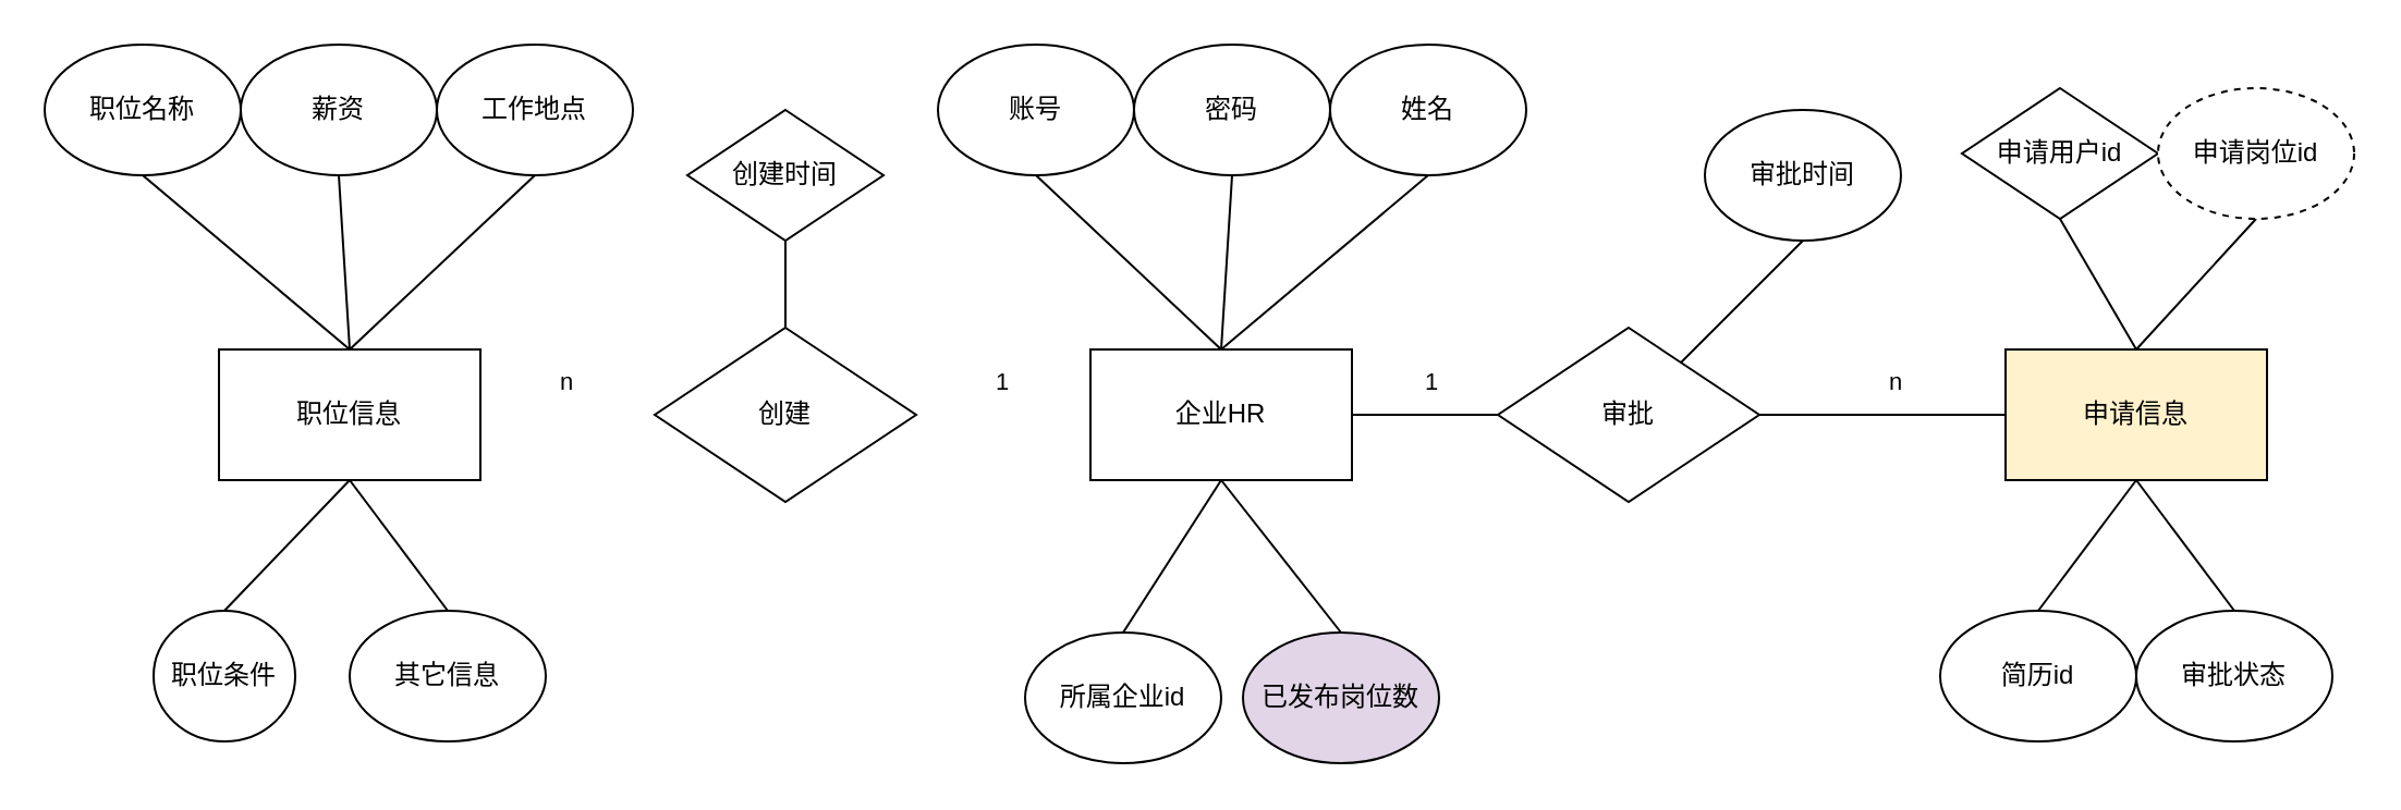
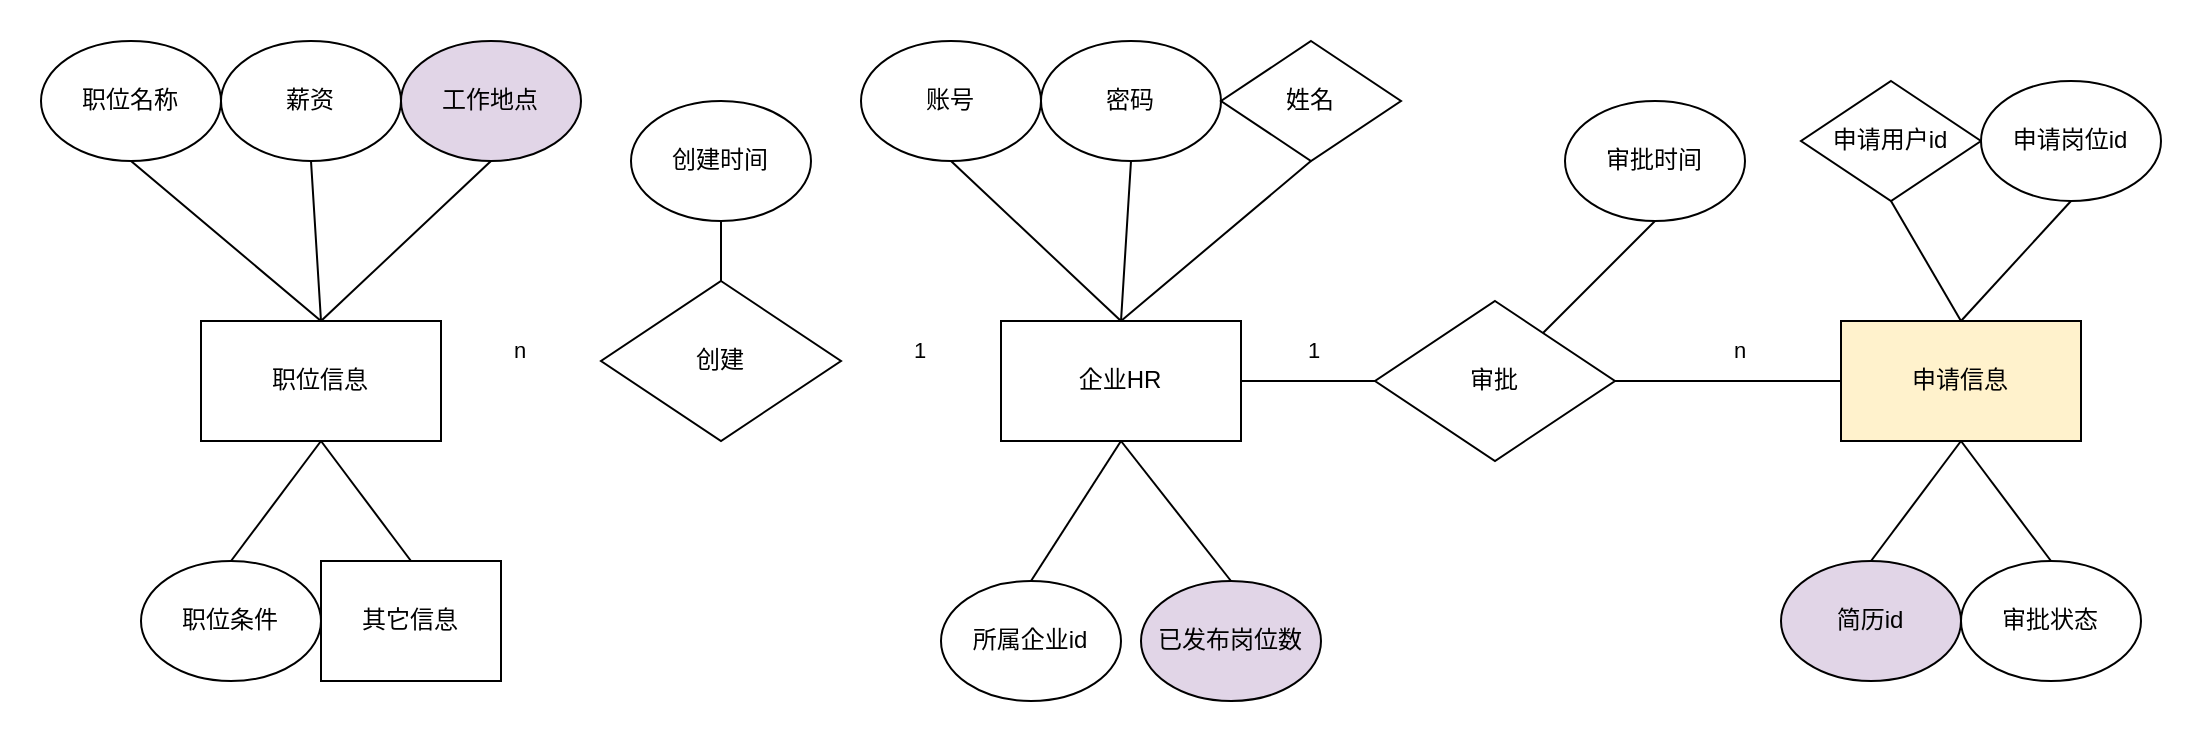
  <mxCell id="0" />
  <mxCell id="1" parent="0" />
  <mxCell id="2" value="职位信息" style="rounded=0;whiteSpace=wrap;html=1;" vertex="1" parent="1"><mxGeometry x="100" y="160" width="120" height="60" as="geometry" /></mxCell>
  <mxCell id="3" style="edgeStyle=orthogonalEdgeStyle;shape=connector;rounded=0;orthogonalLoop=1;jettySize=auto;html=1;exitX=0.5;exitY=1;exitDx=0;exitDy=0;labelBackgroundColor=default;fontFamily=Helvetica;fontSize=11;fontColor=default;endArrow=none;endFill=0;strokeColor=default;" edge="1" parent="1" source="4" target="5"><mxGeometry relative="1" as="geometry" /></mxCell>
- <mxCell id="4" value="创建时间" style="rhombus;whiteSpace=wrap;html=1;" vertex="1" parent="1"><mxGeometry x="315" y="50" width="90" height="60" as="geometry" /></mxCell>
- <mxCell id="5" value="创建" style="rhombus;whiteSpace=wrap;html=1;" vertex="1" parent="1"><mxGeometry x="300" y="150" width="120" height="80" as="geometry" /></mxCell>
+ <mxCell id="4" value="创建时间" style="ellipse;whiteSpace=wrap;html=1;" vertex="1" parent="1"><mxGeometry x="315" y="50" width="90" height="60" as="geometry" /></mxCell>
+ <mxCell id="5" value="创建" style="rhombus;whiteSpace=wrap;html=1;" vertex="1" parent="1"><mxGeometry x="300" y="140" width="120" height="80" as="geometry" /></mxCell>
  <mxCell id="6" style="edgeStyle=orthogonalEdgeStyle;shape=connector;rounded=0;orthogonalLoop=1;jettySize=auto;html=1;exitX=1;exitY=0.5;exitDx=0;exitDy=0;entryX=0;entryY=0.5;entryDx=0;entryDy=0;labelBackgroundColor=default;fontFamily=Helvetica;fontSize=11;fontColor=default;endArrow=none;endFill=0;strokeColor=default;" edge="1" parent="1" source="7" target="10"><mxGeometry relative="1" as="geometry" /></mxCell>
  <mxCell id="7" value="企业HR" style="rounded=0;whiteSpace=wrap;html=1;" vertex="1" parent="1"><mxGeometry x="500" y="160" width="120" height="60" as="geometry" /></mxCell>
  <mxCell id="8" value="申请信息" style="rounded=0;whiteSpace=wrap;html=1;fillColor=#fff2cc;" vertex="1" parent="1"><mxGeometry x="920" y="160" width="120" height="60" as="geometry" /></mxCell>
  <mxCell id="9" style="edgeStyle=orthogonalEdgeStyle;shape=connector;rounded=0;orthogonalLoop=1;jettySize=auto;html=1;exitX=1;exitY=0.5;exitDx=0;exitDy=0;entryX=0;entryY=0.5;entryDx=0;entryDy=0;labelBackgroundColor=default;fontFamily=Helvetica;fontSize=11;fontColor=default;endArrow=none;endFill=0;strokeColor=default;" edge="1" parent="1" source="10" target="8"><mxGeometry relative="1" as="geometry" /></mxCell>
  <mxCell id="10" value="审批" style="rhombus;whiteSpace=wrap;html=1;" vertex="1" parent="1"><mxGeometry x="687" y="150" width="120" height="80" as="geometry" /></mxCell>
  <mxCell id="11" value="n" style="text;html=1;strokeColor=none;fillColor=none;align=center;verticalAlign=middle;whiteSpace=wrap;rounded=0;fontFamily=Helvetica;fontSize=11;fontColor=default;" vertex="1" parent="1"><mxGeometry x="230" y="160" width="60" height="30" as="geometry" /></mxCell>
  <mxCell id="12" value="1" style="text;html=1;strokeColor=none;fillColor=none;align=center;verticalAlign=middle;whiteSpace=wrap;rounded=0;fontFamily=Helvetica;fontSize=11;fontColor=default;" vertex="1" parent="1"><mxGeometry x="430" y="160" width="60" height="30" as="geometry" /></mxCell>
  <mxCell id="13" value="1" style="text;html=1;strokeColor=none;fillColor=none;align=center;verticalAlign=middle;whiteSpace=wrap;rounded=0;fontFamily=Helvetica;fontSize=11;fontColor=default;" vertex="1" parent="1"><mxGeometry x="627" y="160" width="60" height="30" as="geometry" /></mxCell>
  <mxCell id="14" value="n" style="text;html=1;strokeColor=none;fillColor=none;align=center;verticalAlign=middle;whiteSpace=wrap;rounded=0;fontFamily=Helvetica;fontSize=11;fontColor=default;" vertex="1" parent="1"><mxGeometry x="840" y="160" width="60" height="30" as="geometry" /></mxCell>
  <mxCell id="15" style="edgeStyle=none;shape=connector;rounded=0;orthogonalLoop=1;jettySize=auto;html=1;exitX=0.5;exitY=1;exitDx=0;exitDy=0;entryX=0.5;entryY=0;entryDx=0;entryDy=0;labelBackgroundColor=default;fontFamily=Helvetica;fontSize=11;fontColor=default;endArrow=none;endFill=0;strokeColor=default;" edge="1" parent="1" source="16" target="2"><mxGeometry relative="1" as="geometry" /></mxCell>
  <mxCell id="16" value="职位名称" style="ellipse;whiteSpace=wrap;html=1;" vertex="1" parent="1"><mxGeometry x="20" y="20" width="90" height="60" as="geometry" /></mxCell>
  <mxCell id="17" style="edgeStyle=none;shape=connector;rounded=0;orthogonalLoop=1;jettySize=auto;html=1;exitX=0.5;exitY=1;exitDx=0;exitDy=0;entryX=0.5;entryY=0;entryDx=0;entryDy=0;labelBackgroundColor=default;fontFamily=Helvetica;fontSize=11;fontColor=default;endArrow=none;endFill=0;strokeColor=default;" edge="1" parent="1" source="18" target="2"><mxGeometry relative="1" as="geometry" /></mxCell>
  <mxCell id="18" value="薪资" style="ellipse;whiteSpace=wrap;html=1;" vertex="1" parent="1"><mxGeometry x="110" y="20" width="90" height="60" as="geometry" /></mxCell>
  <mxCell id="19" style="edgeStyle=none;shape=connector;rounded=0;orthogonalLoop=1;jettySize=auto;html=1;exitX=0.5;exitY=1;exitDx=0;exitDy=0;entryX=0.5;entryY=0;entryDx=0;entryDy=0;labelBackgroundColor=default;fontFamily=Helvetica;fontSize=11;fontColor=default;endArrow=none;endFill=0;strokeColor=default;" edge="1" parent="1" source="20" target="2"><mxGeometry relative="1" as="geometry" /></mxCell>
- <mxCell id="20" value="工作地点" style="ellipse;whiteSpace=wrap;html=1;" vertex="1" parent="1"><mxGeometry x="200" y="20" width="90" height="60" as="geometry" /></mxCell>
+ <mxCell id="20" value="工作地点" style="ellipse;whiteSpace=wrap;html=1;fillColor=#e1d5e7;" vertex="1" parent="1"><mxGeometry x="200" y="20" width="90" height="60" as="geometry" /></mxCell>
  <mxCell id="21" style="shape=connector;rounded=0;orthogonalLoop=1;jettySize=auto;html=1;exitX=0.5;exitY=0;exitDx=0;exitDy=0;entryX=0.5;entryY=1;entryDx=0;entryDy=0;labelBackgroundColor=default;fontFamily=Helvetica;fontSize=11;fontColor=default;endArrow=none;endFill=0;strokeColor=default;" edge="1" parent="1" source="22" target="2"><mxGeometry relative="1" as="geometry" /></mxCell>
- <mxCell id="22" value="职位条件" style="ellipse;whiteSpace=wrap;html=1;" vertex="1" parent="1"><mxGeometry x="70" y="280" width="65" height="60" as="geometry" /></mxCell>
+ <mxCell id="22" value="职位条件" style="ellipse;whiteSpace=wrap;html=1;" vertex="1" parent="1"><mxGeometry x="70" y="280" width="90" height="60" as="geometry" /></mxCell>
  <mxCell id="23" style="edgeStyle=none;shape=connector;rounded=0;orthogonalLoop=1;jettySize=auto;html=1;exitX=0.5;exitY=0;exitDx=0;exitDy=0;labelBackgroundColor=default;fontFamily=Helvetica;fontSize=11;fontColor=default;endArrow=none;endFill=0;strokeColor=default;" edge="1" parent="1" source="24"><mxGeometry relative="1" as="geometry"><mxPoint x="160" y="220" as="targetPoint" /></mxGeometry></mxCell>
- <mxCell id="24" value="其它信息" style="ellipse;whiteSpace=wrap;html=1;" vertex="1" parent="1"><mxGeometry x="160" y="280" width="90" height="60" as="geometry" /></mxCell>
+ <mxCell id="24" value="其它信息" style="whiteSpace=wrap;html=1;rounded=0;" vertex="1" parent="1"><mxGeometry x="160" y="280" width="90" height="60" as="geometry" /></mxCell>
  <mxCell id="25" style="edgeStyle=none;shape=connector;rounded=0;orthogonalLoop=1;jettySize=auto;html=1;exitX=0.5;exitY=1;exitDx=0;exitDy=0;entryX=0.5;entryY=0;entryDx=0;entryDy=0;labelBackgroundColor=default;fontFamily=Helvetica;fontSize=11;fontColor=default;endArrow=none;endFill=0;strokeColor=default;" edge="1" parent="1" source="26" target="8"><mxGeometry relative="1" as="geometry" /></mxCell>
  <mxCell id="26" value="申请用户id" style="rhombus;whiteSpace=wrap;html=1;" vertex="1" parent="1"><mxGeometry x="900" y="40" width="90" height="60" as="geometry" /></mxCell>
  <mxCell id="27" style="edgeStyle=none;shape=connector;rounded=0;orthogonalLoop=1;jettySize=auto;html=1;exitX=0.5;exitY=1;exitDx=0;exitDy=0;entryX=0.5;entryY=0;entryDx=0;entryDy=0;labelBackgroundColor=default;fontFamily=Helvetica;fontSize=11;fontColor=default;endArrow=none;endFill=0;strokeColor=default;" edge="1" parent="1" source="28" target="8"><mxGeometry relative="1" as="geometry" /></mxCell>
- <mxCell id="28" value="申请岗位id" style="ellipse;whiteSpace=wrap;html=1;dashed=1;" vertex="1" parent="1"><mxGeometry x="990" y="40" width="90" height="60" as="geometry" /></mxCell>
+ <mxCell id="28" value="申请岗位id" style="ellipse;whiteSpace=wrap;html=1;" vertex="1" parent="1"><mxGeometry x="990" y="40" width="90" height="60" as="geometry" /></mxCell>
  <mxCell id="29" style="edgeStyle=none;shape=connector;rounded=0;orthogonalLoop=1;jettySize=auto;html=1;exitX=0.5;exitY=0;exitDx=0;exitDy=0;entryX=0.5;entryY=1;entryDx=0;entryDy=0;labelBackgroundColor=default;fontFamily=Helvetica;fontSize=11;fontColor=default;endArrow=none;endFill=0;strokeColor=default;" edge="1" parent="1" source="30" target="8"><mxGeometry relative="1" as="geometry" /></mxCell>
- <mxCell id="30" value="简历id" style="ellipse;whiteSpace=wrap;html=1;" vertex="1" parent="1"><mxGeometry x="890" y="280" width="90" height="60" as="geometry" /></mxCell>
+ <mxCell id="30" value="简历id" style="ellipse;whiteSpace=wrap;html=1;fillColor=#e1d5e7;" vertex="1" parent="1"><mxGeometry x="890" y="280" width="90" height="60" as="geometry" /></mxCell>
  <mxCell id="31" style="edgeStyle=none;shape=connector;rounded=0;orthogonalLoop=1;jettySize=auto;html=1;exitX=0.5;exitY=0;exitDx=0;exitDy=0;labelBackgroundColor=default;fontFamily=Helvetica;fontSize=11;fontColor=default;endArrow=none;endFill=0;strokeColor=default;" edge="1" parent="1" source="32"><mxGeometry relative="1" as="geometry"><mxPoint x="980" y="220" as="targetPoint" /></mxGeometry></mxCell>
  <mxCell id="32" value="审批状态" style="ellipse;whiteSpace=wrap;html=1;" vertex="1" parent="1"><mxGeometry x="980" y="280" width="90" height="60" as="geometry" /></mxCell>
  <mxCell id="33" style="edgeStyle=none;shape=connector;rounded=0;orthogonalLoop=1;jettySize=auto;html=1;exitX=0.5;exitY=1;exitDx=0;exitDy=0;labelBackgroundColor=default;fontFamily=Helvetica;fontSize=11;fontColor=default;endArrow=none;endFill=0;strokeColor=default;" edge="1" parent="1" source="34" target="10"><mxGeometry relative="1" as="geometry" /></mxCell>
  <mxCell id="34" value="审批时间" style="ellipse;whiteSpace=wrap;html=1;" vertex="1" parent="1"><mxGeometry x="782" y="50" width="90" height="60" as="geometry" /></mxCell>
  <mxCell id="35" style="edgeStyle=none;shape=connector;rounded=0;orthogonalLoop=1;jettySize=auto;html=1;exitX=0.5;exitY=1;exitDx=0;exitDy=0;entryX=0.5;entryY=0;entryDx=0;entryDy=0;labelBackgroundColor=default;fontFamily=Helvetica;fontSize=11;fontColor=default;endArrow=none;endFill=0;strokeColor=default;" edge="1" parent="1" source="36" target="7"><mxGeometry relative="1" as="geometry" /></mxCell>
  <mxCell id="36" value="账号" style="ellipse;whiteSpace=wrap;html=1;" vertex="1" parent="1"><mxGeometry x="430" y="20" width="90" height="60" as="geometry" /></mxCell>
  <mxCell id="37" style="edgeStyle=none;shape=connector;rounded=0;orthogonalLoop=1;jettySize=auto;html=1;exitX=0.5;exitY=0;exitDx=0;exitDy=0;entryX=0.5;entryY=1;entryDx=0;entryDy=0;labelBackgroundColor=default;fontFamily=Helvetica;fontSize=11;fontColor=default;endArrow=none;endFill=0;strokeColor=default;" edge="1" parent="1" source="38" target="7"><mxGeometry relative="1" as="geometry" /></mxCell>
  <mxCell id="38" value="已发布岗位数" style="ellipse;whiteSpace=wrap;html=1;fillColor=#e1d5e7;" vertex="1" parent="1"><mxGeometry x="570" y="290" width="90" height="60" as="geometry" /></mxCell>
  <mxCell id="39" style="edgeStyle=none;shape=connector;rounded=0;orthogonalLoop=1;jettySize=auto;html=1;exitX=0.5;exitY=0;exitDx=0;exitDy=0;entryX=0.5;entryY=1;entryDx=0;entryDy=0;labelBackgroundColor=default;fontFamily=Helvetica;fontSize=11;fontColor=default;endArrow=none;endFill=0;strokeColor=default;" edge="1" parent="1" source="40" target="7"><mxGeometry relative="1" as="geometry" /></mxCell>
  <mxCell id="40" value="所属企业id" style="ellipse;whiteSpace=wrap;html=1;" vertex="1" parent="1"><mxGeometry x="470" y="290" width="90" height="60" as="geometry" /></mxCell>
  <mxCell id="41" style="edgeStyle=none;shape=connector;rounded=0;orthogonalLoop=1;jettySize=auto;html=1;exitX=0.5;exitY=1;exitDx=0;exitDy=0;entryX=0.5;entryY=0;entryDx=0;entryDy=0;labelBackgroundColor=default;fontFamily=Helvetica;fontSize=11;fontColor=default;endArrow=none;endFill=0;strokeColor=default;" edge="1" parent="1" source="42" target="7"><mxGeometry relative="1" as="geometry" /></mxCell>
  <mxCell id="42" value="密码" style="ellipse;whiteSpace=wrap;html=1;" vertex="1" parent="1"><mxGeometry x="520" y="20" width="90" height="60" as="geometry" /></mxCell>
  <mxCell id="43" style="edgeStyle=none;shape=connector;rounded=0;orthogonalLoop=1;jettySize=auto;html=1;exitX=0.5;exitY=1;exitDx=0;exitDy=0;entryX=0.5;entryY=0;entryDx=0;entryDy=0;labelBackgroundColor=default;fontFamily=Helvetica;fontSize=11;fontColor=default;endArrow=none;endFill=0;strokeColor=default;" edge="1" parent="1" source="44" target="7"><mxGeometry relative="1" as="geometry" /></mxCell>
- <mxCell id="44" value="姓名" style="ellipse;whiteSpace=wrap;html=1;" vertex="1" parent="1"><mxGeometry x="610" y="20" width="90" height="60" as="geometry" /></mxCell>
+ <mxCell id="44" value="姓名" style="rhombus;whiteSpace=wrap;html=1;" vertex="1" parent="1"><mxGeometry x="610" y="20" width="90" height="60" as="geometry" /></mxCell>
